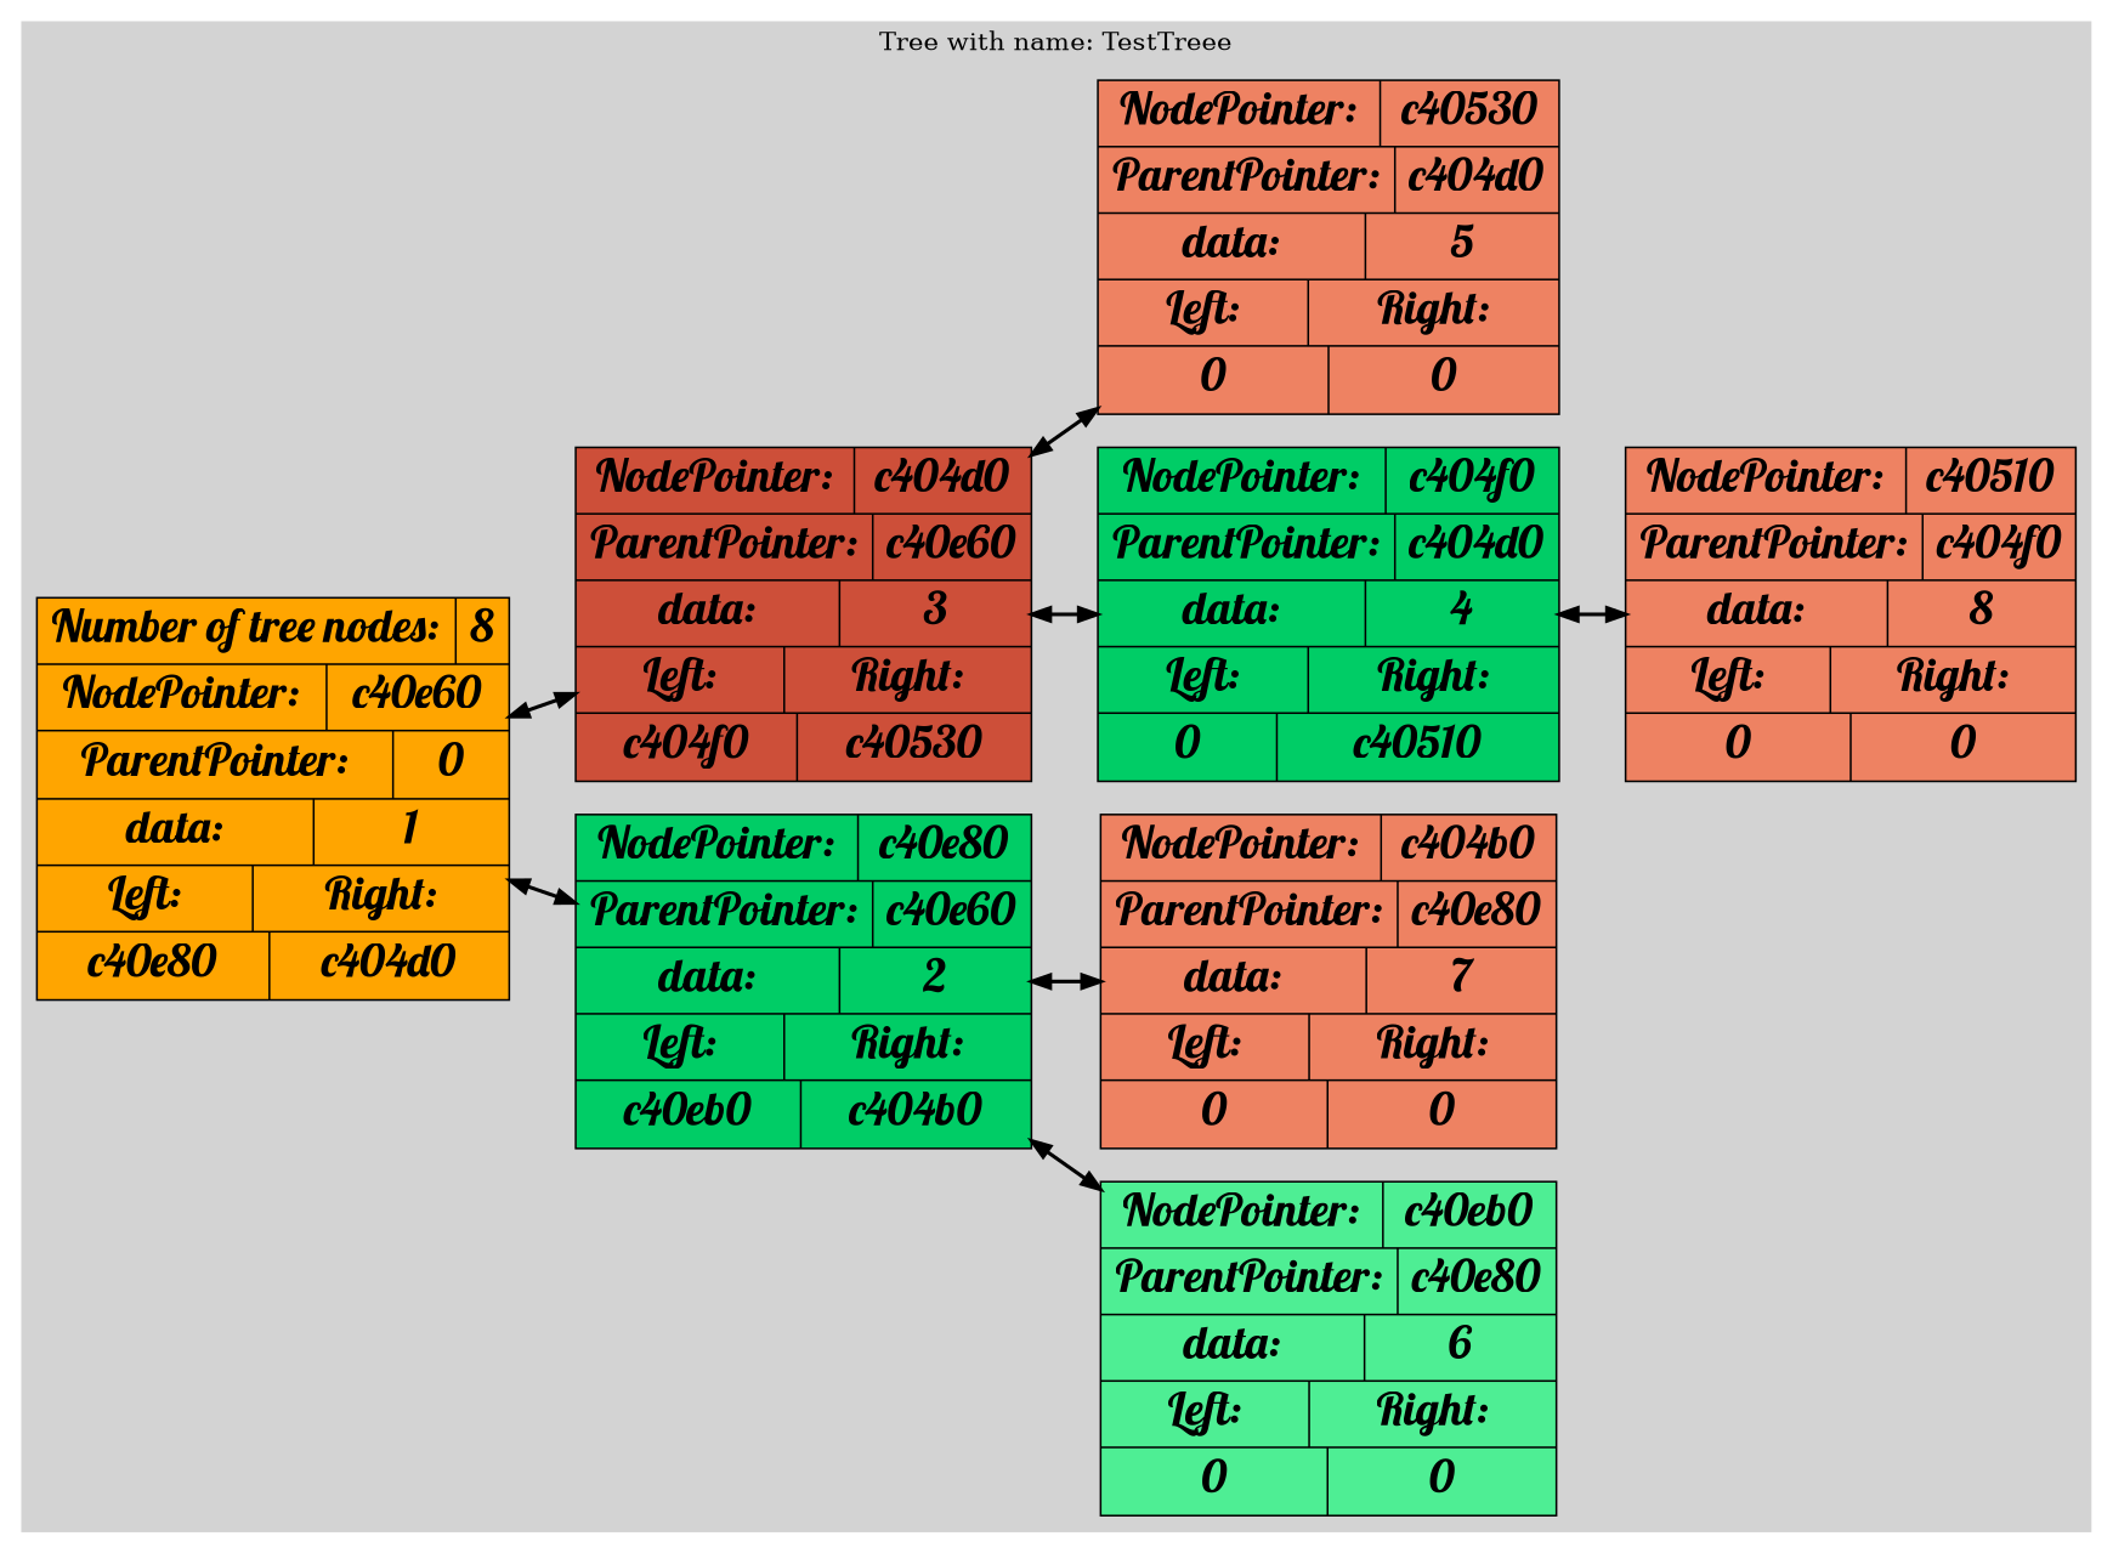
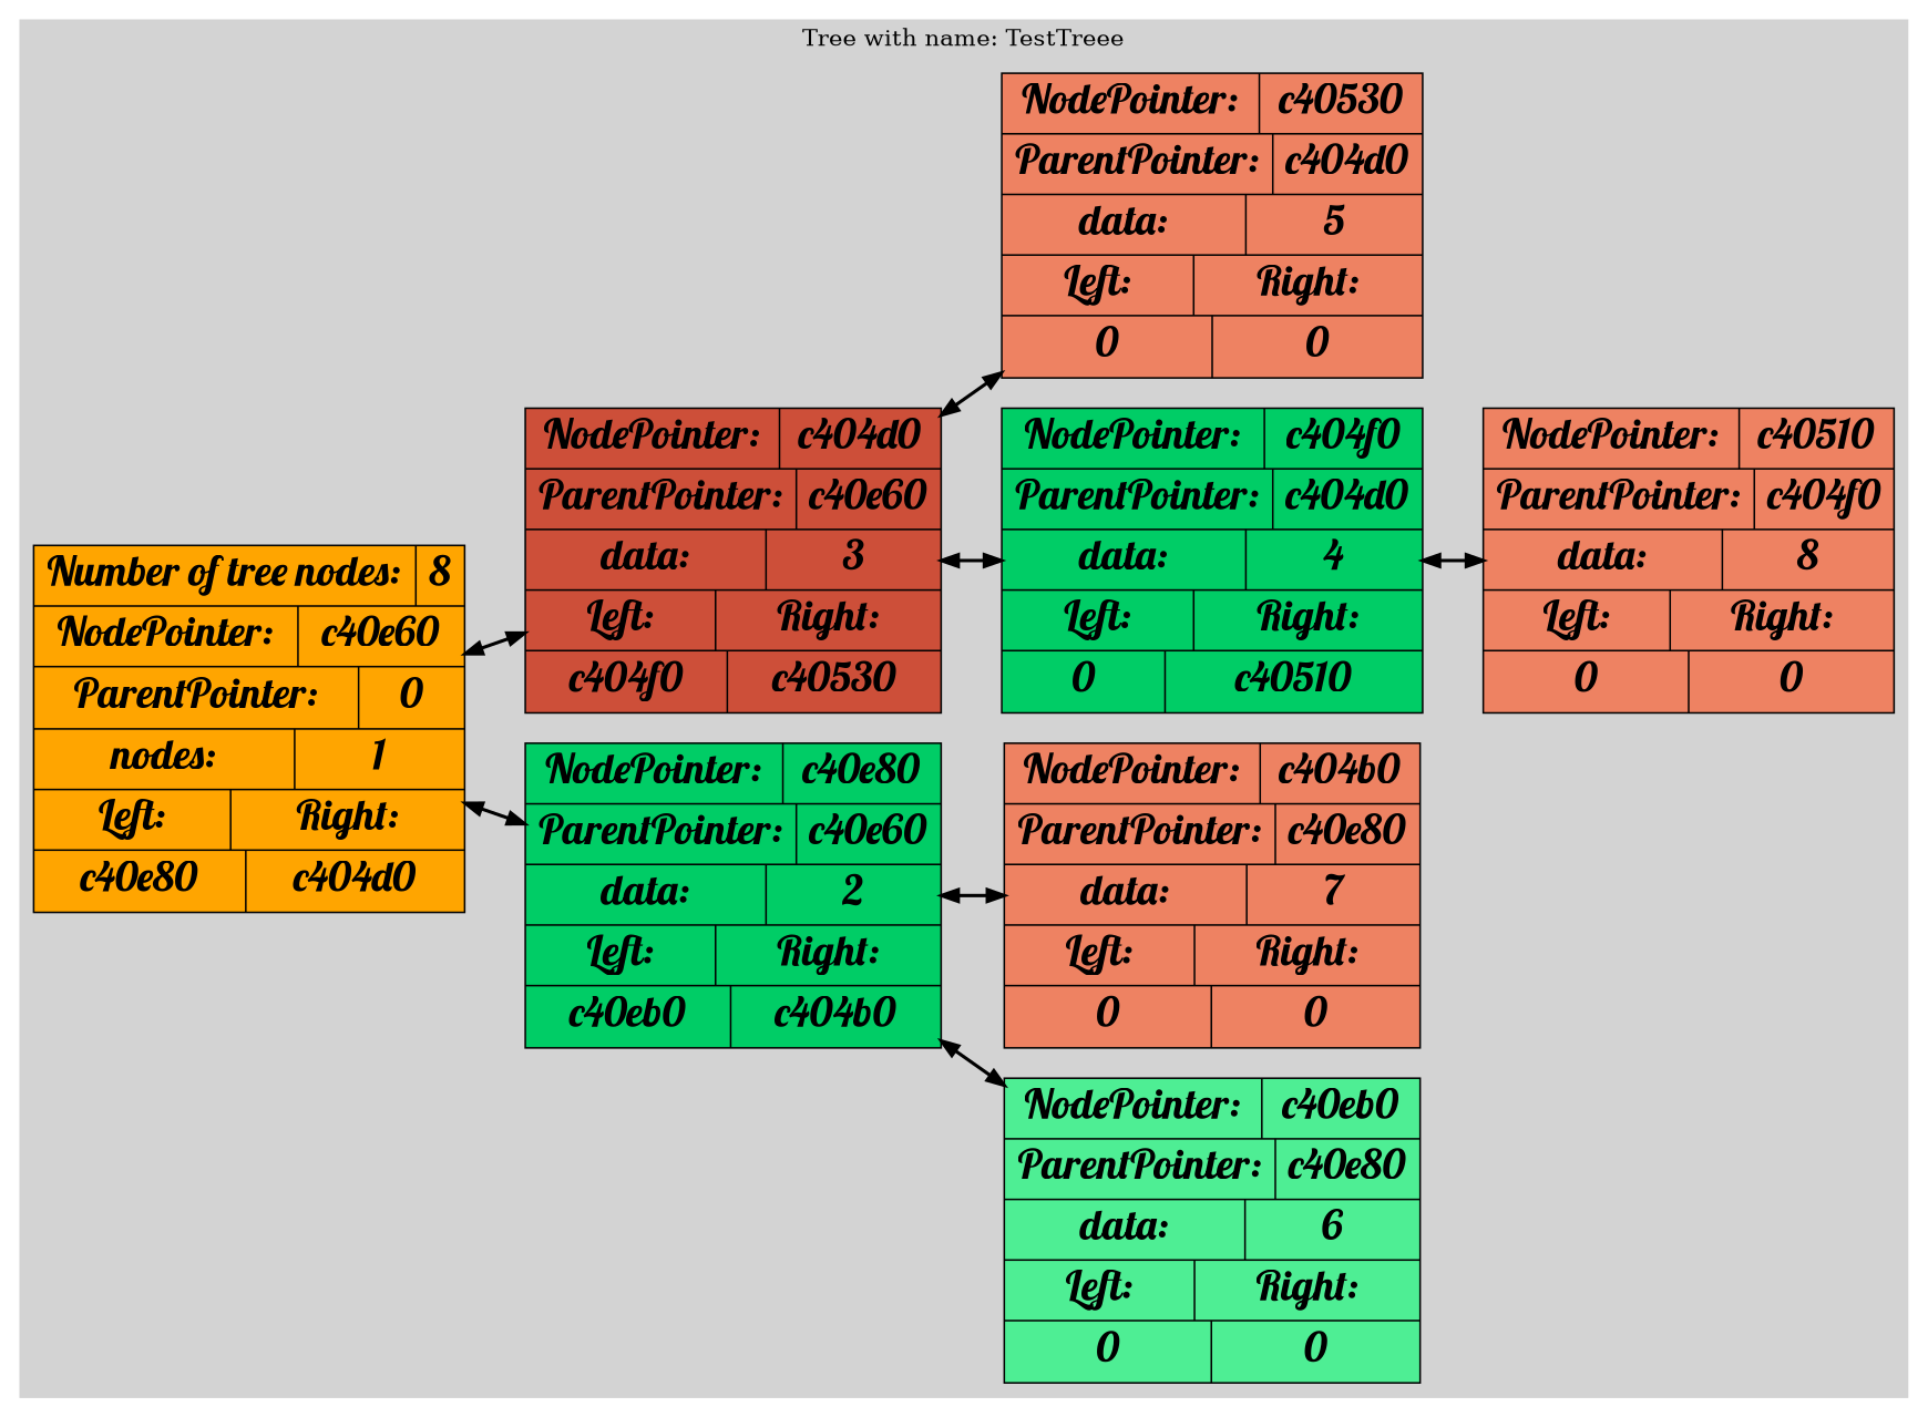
  digraph {
    rankdir=LR
    node [fillcolor=salmon2 fontname=Lobster fontsize=25 shape=record style=filled]
    edge [dir=both style=bold]
-   n1 [fillcolor=orange label="{Number of tree nodes: | 8} | {NodePointer:  | c40e60} | {ParentPointer: | 0} | {data: | 1} | {Left: | Right:} | {c40e80 | c404d0}"]
+   n1 [fillcolor=orange label="{Number of tree nodes: | 8} | {NodePointer:  | c40e60} | {ParentPointer: | 0} | {nodes: | 1} | {Left: | Right:} | {c40e80 | c404d0}"]
    n2 [fillcolor=springgreen3 label="{NodePointer:  | c40e80} | {ParentPointer: | c40e60} | {data: | 2} | {Left: | Right:} | {c40eb0 | c404b0}"]
    n3 [fillcolor=tomato3 label="{NodePointer:  | c404d0} | {ParentPointer: | c40e60} | {data: | 3} | {Left: | Right:} | {c404f0 | c40530}"]
    n4 [fillcolor=seagreen2 label="{NodePointer:  | c40eb0} | {ParentPointer: | c40e80} | {data: | 6} | {Left: | Right:} | {0 | 0}"]
    n5 [label="{NodePointer:  | c404b0} | {ParentPointer: | c40e80} | {data: | 7} | {Left: | Right:} | {0 | 0}"]
    n6 [fillcolor=springgreen3 label="{NodePointer:  | c404f0} | {ParentPointer: | c404d0} | {data: | 4} | {Left: | Right:} | {0 | c40510}"]
    n7 [label="{NodePointer:  | c40530} | {ParentPointer: | c404d0} | {data: | 5} | {Left: | Right:} | {0 | 0}"]
    n8 [label="{NodePointer:  | c40510} | {ParentPointer: | c404f0} | {data: | 8} | {Left: | Right:} | {0 | 0}"]
    subgraph cluster_1 {
      color=lightgrey
      label="Tree with name: TestTreee"
      style=filled
      n1
      n2
      n3
      n4
      n5
      n6
      n7
      n8
    }
    n1 -> n2
    n1 -> n3
    n2 -> n4
    n2 -> n5
    n3 -> n6
    n3 -> n7
    n6 -> n8
  }
